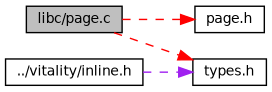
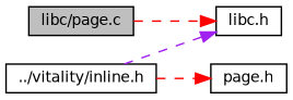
  digraph {
    rankdir=LR
    node [color=black fillcolor=white fontname=Helvetica fontsize=10 shape=record style=filled]
    edge [color=red fontname=Helvetica fontsize=10 labelfontname=Helvetica labelfontsize=10 style=dashed]
    n1 [fillcolor=grey75 fontcolor=black height=0.2 label="libc/page.c" width=0.4]
    n2 [height=0.2 label="page.h" width=0.4]
-   n3 [height=0.2 label="types.h" width=0.4]
+   n3 [height=0.2 label="libc.h" width=0.4]
    n4 [height=0.2 label="../vitality/inline.h" width=0.4]
-   n1 -> n2
+   n4 -> n2
    n1 -> n3
    n4 -> n3 [color=purple]
  }
